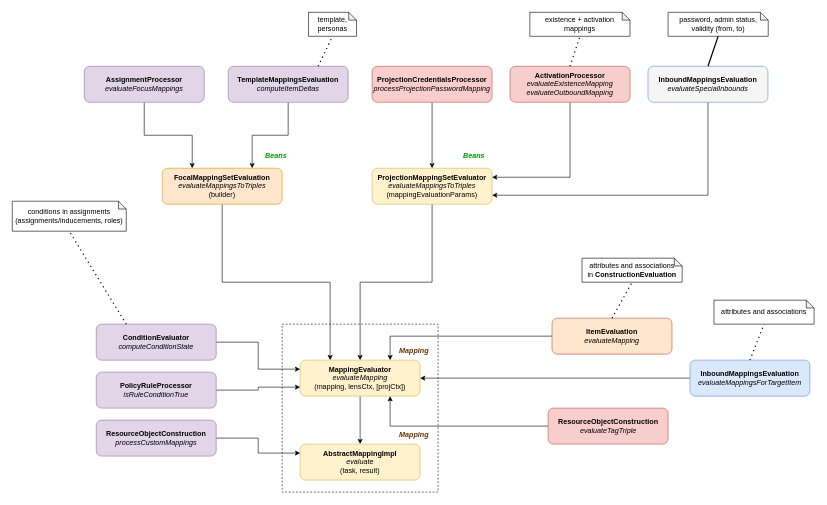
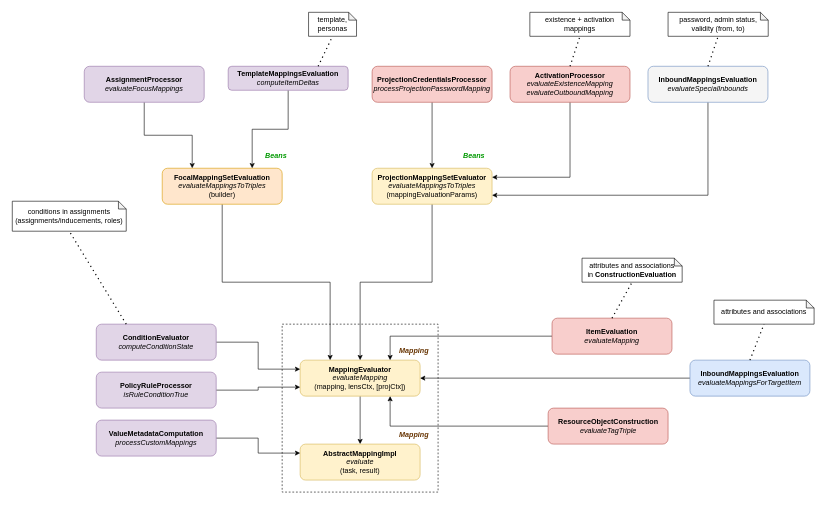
  <mxCell id="0" />
  <mxCell id="1" parent="0" />
  <mxCell id="2" value="" style="rounded=0;whiteSpace=wrap;html=1;dashed=1;fillColor=none;" vertex="1" parent="1"><mxGeometry x="470" y="540" width="260" height="280" as="geometry" /></mxCell>
  <mxCell id="3" style="edgeStyle=orthogonalEdgeStyle;rounded=0;orthogonalLoop=1;jettySize=auto;html=1;exitX=0.5;exitY=1;exitDx=0;exitDy=0;entryX=0.5;entryY=0;entryDx=0;entryDy=0;" edge="1" parent="1" source="4" target="44"><mxGeometry relative="1" as="geometry" /></mxCell>
  <mxCell id="4" value="&lt;b&gt;MappingEvaluator&lt;/b&gt;&lt;br&gt;&lt;i&gt;evaluateMapping&lt;/i&gt;&lt;br&gt;(mapping, lensCtx, [projCtx])" style="rounded=1;whiteSpace=wrap;html=1;fillColor=#fff2cc;strokeColor=#d6b656;" parent="1" vertex="1"><mxGeometry x="500" y="600" width="200" height="60" as="geometry" /></mxCell>
  <mxCell id="5" style="edgeStyle=orthogonalEdgeStyle;rounded=0;orthogonalLoop=1;jettySize=auto;html=1;exitX=0.5;exitY=1;exitDx=0;exitDy=0;entryX=0.5;entryY=0;entryDx=0;entryDy=0;" parent="1" source="6" target="4" edge="1"><mxGeometry relative="1" as="geometry"><mxPoint x="600" y="475" as="targetPoint" /></mxGeometry></mxCell>
  <mxCell id="6" value="&lt;b&gt;ProjectionMappingSetEvaluator&lt;/b&gt;&lt;br&gt;&lt;i&gt;evaluateMappingsToTriples&lt;/i&gt;&lt;br&gt;(mappingEvaluationParams)" style="rounded=1;whiteSpace=wrap;html=1;fillColor=#fff2cc;strokeColor=#d6b656;" parent="1" vertex="1"><mxGeometry x="620" y="280" width="200" height="60" as="geometry" /></mxCell>
  <mxCell id="7" style="edgeStyle=orthogonalEdgeStyle;rounded=0;orthogonalLoop=1;jettySize=auto;html=1;exitX=0.5;exitY=1;exitDx=0;exitDy=0;entryX=0.25;entryY=0;entryDx=0;entryDy=0;" edge="1" parent="1" source="8" target="4"><mxGeometry relative="1" as="geometry"><mxPoint x="550" y="475" as="targetPoint" /></mxGeometry></mxCell>
  <mxCell id="8" value="&lt;b&gt;FocalMappingSetEvaluation&lt;/b&gt;&lt;br&gt;&lt;i&gt;evaluateMappingsToTriples&lt;/i&gt;&lt;br&gt;(builder)" style="rounded=1;whiteSpace=wrap;html=1;fillColor=#ffe6cc;strokeColor=#d79b00;" parent="1" vertex="1"><mxGeometry x="270" y="280" width="200" height="60" as="geometry" /></mxCell>
  <mxCell id="9" style="edgeStyle=orthogonalEdgeStyle;rounded=0;orthogonalLoop=1;jettySize=auto;html=1;exitX=0.5;exitY=1;exitDx=0;exitDy=0;entryX=0.25;entryY=0;entryDx=0;entryDy=0;" parent="1" source="10" target="8" edge="1"><mxGeometry relative="1" as="geometry" /></mxCell>
  <mxCell id="10" value="&lt;b&gt;AssignmentProcessor&lt;/b&gt;&lt;br&gt;&lt;i&gt;evaluateFocusMappings&lt;/i&gt;" style="rounded=1;whiteSpace=wrap;html=1;fillColor=#e1d5e7;strokeColor=#9673a6;" parent="1" vertex="1"><mxGeometry x="140" y="110" width="200" height="60" as="geometry" /></mxCell>
  <mxCell id="11" style="edgeStyle=orthogonalEdgeStyle;rounded=0;orthogonalLoop=1;jettySize=auto;html=1;exitX=0.5;exitY=1;exitDx=0;exitDy=0;entryX=0.75;entryY=0;entryDx=0;entryDy=0;" parent="1" source="12" target="8" edge="1"><mxGeometry relative="1" as="geometry" /></mxCell>
- <mxCell id="12" value="&lt;b&gt;TemplateMappingsEvaluation&lt;/b&gt;&lt;br&gt;&lt;i&gt;computeItemDeltas&lt;/i&gt;" style="rounded=1;whiteSpace=wrap;html=1;fillColor=#e1d5e7;strokeColor=#9673a6;" parent="1" vertex="1"><mxGeometry x="380" y="110" width="200" height="60" as="geometry" /></mxCell>
+ <mxCell id="12" value="&lt;b&gt;TemplateMappingsEvaluation&lt;/b&gt;&lt;br&gt;&lt;i&gt;computeItemDeltas&lt;/i&gt;" style="rounded=1;whiteSpace=wrap;html=1;fillColor=#e1d5e7;strokeColor=#9673a6;" parent="1" vertex="1"><mxGeometry x="380" y="110" width="200" height="40" as="geometry" /></mxCell>
  <mxCell id="13" value="template,&lt;br&gt;personas" style="shape=note;whiteSpace=wrap;html=1;backgroundOutline=1;darkOpacity=0.05;size=13;" parent="1" vertex="1"><mxGeometry x="514" y="20" width="80" height="40" as="geometry" /></mxCell>
  <mxCell id="14" value="" style="endArrow=none;dashed=1;html=1;dashPattern=1 3;strokeWidth=2;rounded=0;entryX=0.5;entryY=1;entryDx=0;entryDy=0;entryPerimeter=0;exitX=0.75;exitY=0;exitDx=0;exitDy=0;" parent="1" source="12" target="13" edge="1"><mxGeometry width="50" height="50" relative="1" as="geometry"><mxPoint x="610" y="330" as="sourcePoint" /><mxPoint x="660" y="280" as="targetPoint" /></mxGeometry></mxCell>
  <mxCell id="15" style="edgeStyle=orthogonalEdgeStyle;rounded=0;orthogonalLoop=1;jettySize=auto;html=1;exitX=0.5;exitY=1;exitDx=0;exitDy=0;entryX=0.5;entryY=0;entryDx=0;entryDy=0;" parent="1" source="16" target="6" edge="1"><mxGeometry relative="1" as="geometry"><mxPoint x="760" y="200" as="targetPoint" /></mxGeometry></mxCell>
  <mxCell id="16" value="&lt;b&gt;ProjectionCredentialsProcessor&lt;/b&gt;&lt;br&gt;&lt;i&gt;processProjectionPasswordMapping&lt;/i&gt;" style="rounded=1;whiteSpace=wrap;html=1;fillColor=#f8cecc;strokeColor=#b85450;" parent="1" vertex="1"><mxGeometry x="620" y="110" width="200" height="60" as="geometry" /></mxCell>
  <mxCell id="17" style="edgeStyle=orthogonalEdgeStyle;rounded=0;orthogonalLoop=1;jettySize=auto;html=1;exitX=0.5;exitY=1;exitDx=0;exitDy=0;entryX=1;entryY=0.25;entryDx=0;entryDy=0;" parent="1" source="18" target="6" edge="1"><mxGeometry relative="1" as="geometry" /></mxCell>
  <mxCell id="18" value="&lt;b&gt;ActivationProcessor&lt;/b&gt;&lt;br&gt;&lt;i&gt;evaluateExistenceMapping&lt;br&gt;evaluateOutboundMapping&lt;br&gt;&lt;/i&gt;" style="rounded=1;whiteSpace=wrap;html=1;fillColor=#f8cecc;strokeColor=#b85450;" parent="1" vertex="1"><mxGeometry x="850" y="110" width="200" height="60" as="geometry" /></mxCell>
  <mxCell id="19" value="existence + activation mappings" style="shape=note;whiteSpace=wrap;html=1;backgroundOutline=1;darkOpacity=0.05;size=13;" parent="1" vertex="1"><mxGeometry x="883" y="20" width="167" height="40" as="geometry" /></mxCell>
  <mxCell id="20" value="" style="endArrow=none;dashed=1;html=1;dashPattern=1 3;strokeWidth=2;rounded=0;entryX=0.5;entryY=1;entryDx=0;entryDy=0;entryPerimeter=0;exitX=0.5;exitY=0;exitDx=0;exitDy=0;" parent="1" source="18" target="19" edge="1"><mxGeometry width="50" height="50" relative="1" as="geometry"><mxPoint x="660" y="30" as="sourcePoint" /><mxPoint x="670" y="-10" as="targetPoint" /></mxGeometry></mxCell>
  <mxCell id="21" style="edgeStyle=orthogonalEdgeStyle;rounded=0;orthogonalLoop=1;jettySize=auto;html=1;exitX=0.5;exitY=1;exitDx=0;exitDy=0;entryX=1;entryY=0.75;entryDx=0;entryDy=0;" parent="1" source="22" target="6" edge="1"><mxGeometry relative="1" as="geometry" /></mxCell>
  <mxCell id="22" value="&lt;b&gt;InboundMappingsEvaluation&lt;/b&gt;&lt;br&gt;&lt;i&gt;evaluateSpecialInbounds&lt;br&gt;&lt;/i&gt;" style="rounded=1;whiteSpace=wrap;html=1;fillColor=#f5f5f5;strokeColor=#6c8ebf;" parent="1" vertex="1"><mxGeometry x="1080" y="110" width="200" height="60" as="geometry" /></mxCell>
  <mxCell id="23" value="password, admin status, validity (from, to)" style="shape=note;whiteSpace=wrap;html=1;backgroundOutline=1;darkOpacity=0.05;size=13;" parent="1" vertex="1"><mxGeometry x="1113.5" y="20" width="167" height="40" as="geometry" /></mxCell>
- <mxCell id="24" value="" style="endArrow=none;dashed=0;html=1;dashPattern=1 3;strokeWidth=2;rounded=0;entryX=0.5;entryY=1;entryDx=0;entryDy=0;entryPerimeter=0;exitX=0.5;exitY=0;exitDx=0;exitDy=0;" parent="1" source="22" target="23" edge="1"><mxGeometry width="50" height="50" relative="1" as="geometry"><mxPoint x="1010" y="110" as="sourcePoint" /><mxPoint x="1023.5" y="50" as="targetPoint" /></mxGeometry></mxCell>
+ <mxCell id="24" value="" style="endArrow=none;dashed=1;html=1;dashPattern=1 3;strokeWidth=2;rounded=0;entryX=0.5;entryY=1;entryDx=0;entryDy=0;entryPerimeter=0;exitX=0.5;exitY=0;exitDx=0;exitDy=0;" parent="1" source="22" target="23" edge="1"><mxGeometry width="50" height="50" relative="1" as="geometry"><mxPoint x="1010" y="110" as="sourcePoint" /><mxPoint x="1023.5" y="50" as="targetPoint" /></mxGeometry></mxCell>
  <mxCell id="25" style="edgeStyle=orthogonalEdgeStyle;rounded=0;orthogonalLoop=1;jettySize=auto;html=1;exitX=1;exitY=0.5;exitDx=0;exitDy=0;entryX=0;entryY=0.25;entryDx=0;entryDy=0;" edge="1" parent="1" source="26" target="4"><mxGeometry relative="1" as="geometry" /></mxCell>
  <mxCell id="26" value="&lt;b&gt;ConditionEvaluator&lt;/b&gt;&lt;br&gt;&lt;i&gt;computeConditionState&lt;/i&gt;" style="rounded=1;whiteSpace=wrap;html=1;fillColor=#e1d5e7;strokeColor=#9673a6;" parent="1" vertex="1"><mxGeometry x="160" y="540" width="200" height="60" as="geometry" /></mxCell>
  <mxCell id="27" value="conditions in assignments&lt;br&gt;(assignments/inducements, roles)" style="shape=note;whiteSpace=wrap;html=1;backgroundOutline=1;darkOpacity=0.05;size=13;" parent="1" vertex="1"><mxGeometry x="20" y="335" width="190" height="50" as="geometry" /></mxCell>
  <mxCell id="28" value="" style="endArrow=none;dashed=1;html=1;dashPattern=1 3;strokeWidth=2;rounded=0;entryX=0.5;entryY=1;entryDx=0;entryDy=0;entryPerimeter=0;exitX=0.25;exitY=0;exitDx=0;exitDy=0;" parent="1" source="26" target="27" edge="1"><mxGeometry width="50" height="50" relative="1" as="geometry"><mxPoint x="660" y="85" as="sourcePoint" /><mxPoint x="670" y="45" as="targetPoint" /></mxGeometry></mxCell>
  <mxCell id="29" style="edgeStyle=orthogonalEdgeStyle;rounded=0;orthogonalLoop=1;jettySize=auto;html=1;exitX=1;exitY=0.5;exitDx=0;exitDy=0;entryX=0;entryY=0.75;entryDx=0;entryDy=0;" edge="1" parent="1" source="30" target="4"><mxGeometry relative="1" as="geometry" /></mxCell>
  <mxCell id="30" value="&lt;b&gt;PolicyRuleProcessor&lt;/b&gt;&lt;br&gt;&lt;i&gt;isRuleConditionTrue&lt;/i&gt;" style="rounded=1;whiteSpace=wrap;html=1;fillColor=#e1d5e7;strokeColor=#9673a6;" parent="1" vertex="1"><mxGeometry x="160" y="620" width="200" height="60" as="geometry" /></mxCell>
  <mxCell id="31" style="edgeStyle=orthogonalEdgeStyle;rounded=0;orthogonalLoop=1;jettySize=auto;html=1;exitX=0;exitY=0.5;exitDx=0;exitDy=0;" parent="1" source="32" target="4" edge="1"><mxGeometry relative="1" as="geometry" /></mxCell>
  <mxCell id="32" value="&lt;b&gt;InboundMappingsEvaluation&lt;/b&gt;&lt;br&gt;&lt;i&gt;evaluateMappingsForTargetItem&lt;br&gt;&lt;/i&gt;" style="rounded=1;whiteSpace=wrap;html=1;fillColor=#dae8fc;strokeColor=#6c8ebf;" parent="1" vertex="1"><mxGeometry x="1150" y="600" width="200" height="60" as="geometry" /></mxCell>
  <mxCell id="33" value="attributes and associations" style="shape=note;whiteSpace=wrap;html=1;backgroundOutline=1;darkOpacity=0.05;size=13;" parent="1" vertex="1"><mxGeometry x="1190" y="500" width="167" height="40" as="geometry" /></mxCell>
  <mxCell id="34" value="" style="endArrow=none;dashed=1;html=1;dashPattern=1 3;strokeWidth=2;rounded=0;entryX=0.5;entryY=1;entryDx=0;entryDy=0;entryPerimeter=0;exitX=0.5;exitY=0;exitDx=0;exitDy=0;" parent="1" source="32" target="33" edge="1"><mxGeometry width="50" height="50" relative="1" as="geometry"><mxPoint x="1250" y="110" as="sourcePoint" /><mxPoint x="1283.5" y="50" as="targetPoint" /></mxGeometry></mxCell>
  <mxCell id="35" style="edgeStyle=orthogonalEdgeStyle;rounded=0;orthogonalLoop=1;jettySize=auto;html=1;exitX=0;exitY=0.5;exitDx=0;exitDy=0;entryX=0.75;entryY=0;entryDx=0;entryDy=0;" parent="1" source="36" target="4" edge="1"><mxGeometry relative="1" as="geometry" /></mxCell>
- <mxCell id="36" value="&lt;b&gt;ItemEvaluation&lt;/b&gt;&lt;br&gt;&lt;i&gt;evaluateMapping&lt;/i&gt;" style="rounded=1;whiteSpace=wrap;html=1;fillColor=#ffe6cc;strokeColor=#b85450;" parent="1" vertex="1"><mxGeometry x="920" y="530" width="200" height="60" as="geometry" /></mxCell>
+ <mxCell id="36" value="&lt;b&gt;ItemEvaluation&lt;/b&gt;&lt;br&gt;&lt;i&gt;evaluateMapping&lt;/i&gt;" style="rounded=1;whiteSpace=wrap;html=1;fillColor=#f8cecc;strokeColor=#b85450;" parent="1" vertex="1"><mxGeometry x="920" y="530" width="200" height="60" as="geometry" /></mxCell>
  <mxCell id="37" value="attributes and associations&lt;br&gt;in &lt;b&gt;ConstructionEvaluation&lt;/b&gt;" style="shape=note;whiteSpace=wrap;html=1;backgroundOutline=1;darkOpacity=0.05;size=13;" parent="1" vertex="1"><mxGeometry x="970" y="430" width="167" height="40" as="geometry" /></mxCell>
  <mxCell id="38" value="" style="endArrow=none;dashed=1;html=1;dashPattern=1 3;strokeWidth=2;rounded=0;entryX=0.5;entryY=1;entryDx=0;entryDy=0;entryPerimeter=0;exitX=0.5;exitY=0;exitDx=0;exitDy=0;" parent="1" source="36" target="37" edge="1"><mxGeometry width="50" height="50" relative="1" as="geometry"><mxPoint x="1280" y="640" as="sourcePoint" /><mxPoint x="1303.5" y="580" as="targetPoint" /></mxGeometry></mxCell>
  <mxCell id="39" style="edgeStyle=orthogonalEdgeStyle;rounded=0;orthogonalLoop=1;jettySize=auto;html=1;exitX=0;exitY=0.5;exitDx=0;exitDy=0;entryX=0.75;entryY=1;entryDx=0;entryDy=0;" parent="1" source="40" target="4" edge="1"><mxGeometry relative="1" as="geometry" /></mxCell>
  <mxCell id="40" value="&lt;b&gt;ResourceObjectConstruction&lt;/b&gt;&lt;br&gt;&lt;i&gt;evaluateTagTriple&lt;/i&gt;" style="rounded=1;whiteSpace=wrap;html=1;fillColor=#f8cecc;strokeColor=#b85450;" parent="1" vertex="1"><mxGeometry x="913.5" y="680" width="200" height="60" as="geometry" /></mxCell>
  <mxCell id="41" value="&lt;i&gt;Beans&lt;/i&gt;" style="text;html=1;strokeColor=none;fillColor=none;align=center;verticalAlign=middle;whiteSpace=wrap;rounded=0;fontStyle=1;fontColor=#009900;" parent="1" vertex="1"><mxGeometry x="760" y="245" width="60" height="30" as="geometry" /></mxCell>
  <mxCell id="42" value="&lt;i&gt;Beans&lt;/i&gt;" style="text;html=1;strokeColor=none;fillColor=none;align=center;verticalAlign=middle;whiteSpace=wrap;rounded=0;fontStyle=1;fontColor=#009900;" parent="1" vertex="1"><mxGeometry x="430" y="245" width="60" height="30" as="geometry" /></mxCell>
  <mxCell id="43" value="&lt;i&gt;Mapping&lt;/i&gt;" style="text;html=1;strokeColor=none;fillColor=none;align=center;verticalAlign=middle;whiteSpace=wrap;rounded=0;fontStyle=1;fontColor=#663300;labelBackgroundColor=none;" parent="1" vertex="1"><mxGeometry x="660" y="570" width="60" height="30" as="geometry" /></mxCell>
  <mxCell id="44" value="&lt;b&gt;AbstractMappingImpl&lt;/b&gt;&lt;br&gt;&lt;i&gt;evaluate&lt;/i&gt;&lt;br&gt;(task, result)" style="rounded=1;whiteSpace=wrap;html=1;fillColor=#fff2cc;strokeColor=#d6b656;" vertex="1" parent="1"><mxGeometry x="500" y="740" width="200" height="60" as="geometry" /></mxCell>
  <mxCell id="45" style="edgeStyle=orthogonalEdgeStyle;rounded=0;orthogonalLoop=1;jettySize=auto;html=1;exitX=1;exitY=0.5;exitDx=0;exitDy=0;entryX=0;entryY=0.25;entryDx=0;entryDy=0;" edge="1" parent="1" source="46" target="44"><mxGeometry relative="1" as="geometry" /></mxCell>
- <mxCell id="46" value="&lt;b&gt;ResourceObjectConstruction&lt;/b&gt;&lt;br&gt;&lt;i&gt;processCustomMappings&lt;/i&gt;" style="rounded=1;whiteSpace=wrap;html=1;fillColor=#e1d5e7;strokeColor=#9673a6;" vertex="1" parent="1"><mxGeometry x="160" y="700" width="200" height="60" as="geometry" /></mxCell>
+ <mxCell id="46" value="&lt;b&gt;ValueMetadataComputation&lt;/b&gt;&lt;br&gt;&lt;i&gt;processCustomMappings&lt;/i&gt;" style="rounded=1;whiteSpace=wrap;html=1;fillColor=#e1d5e7;strokeColor=#9673a6;" vertex="1" parent="1"><mxGeometry x="160" y="700" width="200" height="60" as="geometry" /></mxCell>
  <mxCell id="47" value="&lt;i&gt;Mapping&lt;/i&gt;" style="text;html=1;strokeColor=none;fillColor=none;align=center;verticalAlign=middle;whiteSpace=wrap;rounded=0;fontStyle=1;fontColor=#663300;labelBackgroundColor=none;" vertex="1" parent="1"><mxGeometry x="660" y="710" width="60" height="30" as="geometry" /></mxCell>
